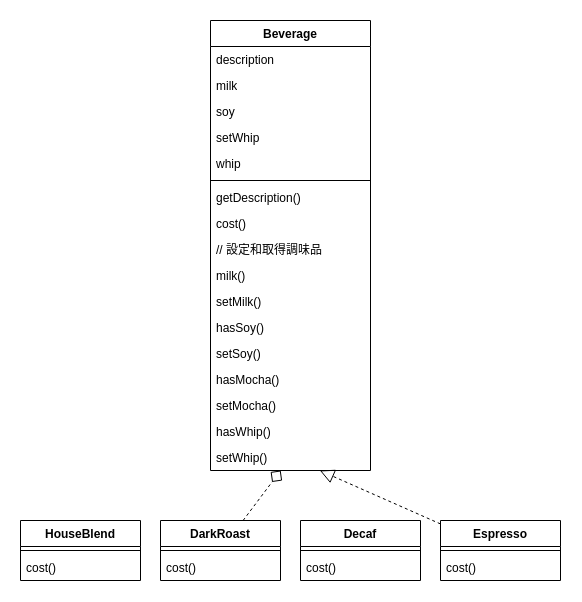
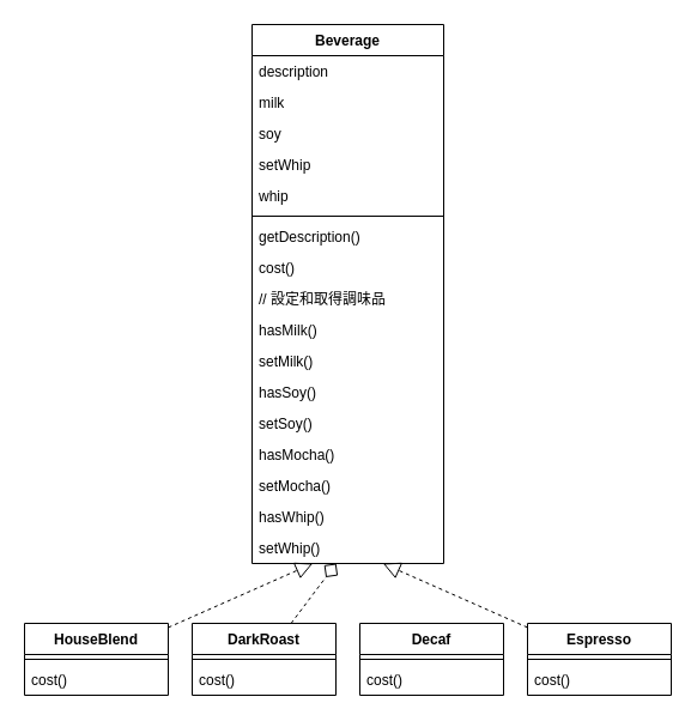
  <mxCell id="0" />
  <mxCell id="1" parent="0" />
  <mxCell id="2" value="Beverage" style="swimlane;fontStyle=1;align=center;verticalAlign=top;childLayout=stackLayout;horizontal=1;startSize=26;horizontalStack=0;resizeParent=1;resizeParentMax=0;resizeLast=0;collapsible=1;marginBottom=0;whiteSpace=wrap;html=1;" vertex="1" parent="1"><mxGeometry x="210" y="20" width="160" height="450" as="geometry" /></mxCell>
  <mxCell id="3" value="description" style="text;strokeColor=none;fillColor=none;align=left;verticalAlign=top;spacingLeft=4;spacingRight=4;overflow=hidden;rotatable=0;points=[[0,0.5],[1,0.5]];portConstraint=eastwest;whiteSpace=wrap;html=1;" vertex="1" parent="2"><mxGeometry y="26" width="160" height="26" as="geometry" /></mxCell>
  <mxCell id="4" value="milk" style="text;strokeColor=none;fillColor=none;align=left;verticalAlign=top;spacingLeft=4;spacingRight=4;overflow=hidden;rotatable=0;points=[[0,0.5],[1,0.5]];portConstraint=eastwest;whiteSpace=wrap;html=1;" vertex="1" parent="2"><mxGeometry y="52" width="160" height="26" as="geometry" /></mxCell>
  <mxCell id="5" value="soy" style="text;strokeColor=none;fillColor=none;align=left;verticalAlign=top;spacingLeft=4;spacingRight=4;overflow=hidden;rotatable=0;points=[[0,0.5],[1,0.5]];portConstraint=eastwest;whiteSpace=wrap;html=1;" vertex="1" parent="2"><mxGeometry y="78" width="160" height="26" as="geometry" /></mxCell>
  <mxCell id="6" value="setWhip" style="text;strokeColor=none;fillColor=none;align=left;verticalAlign=top;spacingLeft=4;spacingRight=4;overflow=hidden;rotatable=0;points=[[0,0.5],[1,0.5]];portConstraint=eastwest;whiteSpace=wrap;html=1;" vertex="1" parent="2"><mxGeometry y="104" width="160" height="26" as="geometry" /></mxCell>
  <mxCell id="7" value="whip" style="text;strokeColor=none;fillColor=none;align=left;verticalAlign=top;spacingLeft=4;spacingRight=4;overflow=hidden;rotatable=0;points=[[0,0.5],[1,0.5]];portConstraint=eastwest;whiteSpace=wrap;html=1;" vertex="1" parent="2"><mxGeometry y="130" width="160" height="26" as="geometry" /></mxCell>
  <mxCell id="8" value="" style="line;strokeWidth=1;fillColor=none;align=left;verticalAlign=middle;spacingTop=-1;spacingLeft=3;spacingRight=3;rotatable=0;labelPosition=right;points=[];portConstraint=eastwest;strokeColor=inherit;" vertex="1" parent="2"><mxGeometry y="156" width="160" height="8" as="geometry" /></mxCell>
  <mxCell id="9" value="getDescription()" style="text;strokeColor=none;fillColor=none;align=left;verticalAlign=top;spacingLeft=4;spacingRight=4;overflow=hidden;rotatable=0;points=[[0,0.5],[1,0.5]];portConstraint=eastwest;whiteSpace=wrap;html=1;" vertex="1" parent="2"><mxGeometry y="164" width="160" height="26" as="geometry" /></mxCell>
  <mxCell id="10" value="cost()" style="text;strokeColor=none;fillColor=none;align=left;verticalAlign=top;spacingLeft=4;spacingRight=4;overflow=hidden;rotatable=0;points=[[0,0.5],[1,0.5]];portConstraint=eastwest;whiteSpace=wrap;html=1;" vertex="1" parent="2"><mxGeometry y="190" width="160" height="26" as="geometry" /></mxCell>
  <mxCell id="11" value="// 設定和取得調味品" style="text;strokeColor=none;fillColor=none;align=left;verticalAlign=top;spacingLeft=4;spacingRight=4;overflow=hidden;rotatable=0;points=[[0,0.5],[1,0.5]];portConstraint=eastwest;whiteSpace=wrap;html=1;" vertex="1" parent="2"><mxGeometry y="216" width="160" height="26" as="geometry" /></mxCell>
- <mxCell id="12" value="milk()" style="text;strokeColor=none;fillColor=none;align=left;verticalAlign=top;spacingLeft=4;spacingRight=4;overflow=hidden;rotatable=0;points=[[0,0.5],[1,0.5]];portConstraint=eastwest;whiteSpace=wrap;html=1;" vertex="1" parent="2"><mxGeometry y="242" width="160" height="26" as="geometry" /></mxCell>
+ <mxCell id="12" value="hasMilk()" style="text;strokeColor=none;fillColor=none;align=left;verticalAlign=top;spacingLeft=4;spacingRight=4;overflow=hidden;rotatable=0;points=[[0,0.5],[1,0.5]];portConstraint=eastwest;whiteSpace=wrap;html=1;" vertex="1" parent="2"><mxGeometry y="242" width="160" height="26" as="geometry" /></mxCell>
  <mxCell id="13" value="setMilk()" style="text;strokeColor=none;fillColor=none;align=left;verticalAlign=top;spacingLeft=4;spacingRight=4;overflow=hidden;rotatable=0;points=[[0,0.5],[1,0.5]];portConstraint=eastwest;whiteSpace=wrap;html=1;" vertex="1" parent="2"><mxGeometry y="268" width="160" height="26" as="geometry" /></mxCell>
  <mxCell id="14" value="hasSoy()" style="text;strokeColor=none;fillColor=none;align=left;verticalAlign=top;spacingLeft=4;spacingRight=4;overflow=hidden;rotatable=0;points=[[0,0.5],[1,0.5]];portConstraint=eastwest;whiteSpace=wrap;html=1;" vertex="1" parent="2"><mxGeometry y="294" width="160" height="26" as="geometry" /></mxCell>
  <mxCell id="15" value="setSoy()" style="text;strokeColor=none;fillColor=none;align=left;verticalAlign=top;spacingLeft=4;spacingRight=4;overflow=hidden;rotatable=0;points=[[0,0.5],[1,0.5]];portConstraint=eastwest;whiteSpace=wrap;html=1;" vertex="1" parent="2"><mxGeometry y="320" width="160" height="26" as="geometry" /></mxCell>
  <mxCell id="16" value="hasMocha()" style="text;strokeColor=none;fillColor=none;align=left;verticalAlign=top;spacingLeft=4;spacingRight=4;overflow=hidden;rotatable=0;points=[[0,0.5],[1,0.5]];portConstraint=eastwest;whiteSpace=wrap;html=1;" vertex="1" parent="2"><mxGeometry y="346" width="160" height="26" as="geometry" /></mxCell>
  <mxCell id="17" value="setMocha()" style="text;strokeColor=none;fillColor=none;align=left;verticalAlign=top;spacingLeft=4;spacingRight=4;overflow=hidden;rotatable=0;points=[[0,0.5],[1,0.5]];portConstraint=eastwest;whiteSpace=wrap;html=1;" vertex="1" parent="2"><mxGeometry y="372" width="160" height="26" as="geometry" /></mxCell>
  <mxCell id="18" value="hasWhip()" style="text;strokeColor=none;fillColor=none;align=left;verticalAlign=top;spacingLeft=4;spacingRight=4;overflow=hidden;rotatable=0;points=[[0,0.5],[1,0.5]];portConstraint=eastwest;whiteSpace=wrap;html=1;" vertex="1" parent="2"><mxGeometry y="398" width="160" height="26" as="geometry" /></mxCell>
  <mxCell id="19" value="setWhip()" style="text;strokeColor=none;fillColor=none;align=left;verticalAlign=top;spacingLeft=4;spacingRight=4;overflow=hidden;rotatable=0;points=[[0,0.5],[1,0.5]];portConstraint=eastwest;whiteSpace=wrap;html=1;" vertex="1" parent="2"><mxGeometry y="424" width="160" height="26" as="geometry" /></mxCell>
  <mxCell id="20" value="HouseBlend" style="swimlane;fontStyle=1;align=center;verticalAlign=top;childLayout=stackLayout;horizontal=1;startSize=26;horizontalStack=0;resizeParent=1;resizeParentMax=0;resizeLast=0;collapsible=1;marginBottom=0;whiteSpace=wrap;html=1;" vertex="1" parent="1"><mxGeometry x="20" y="520" width="120" height="60" as="geometry" /></mxCell>
  <mxCell id="21" value="" style="line;strokeWidth=1;fillColor=none;align=left;verticalAlign=middle;spacingTop=-1;spacingLeft=3;spacingRight=3;rotatable=0;labelPosition=right;points=[];portConstraint=eastwest;strokeColor=inherit;" vertex="1" parent="20"><mxGeometry y="26" width="120" height="8" as="geometry" /></mxCell>
  <mxCell id="22" value="cost()" style="text;strokeColor=none;fillColor=none;align=left;verticalAlign=top;spacingLeft=4;spacingRight=4;overflow=hidden;rotatable=0;points=[[0,0.5],[1,0.5]];portConstraint=eastwest;whiteSpace=wrap;html=1;" vertex="1" parent="20"><mxGeometry y="34" width="120" height="26" as="geometry" /></mxCell>
  <mxCell id="23" value="DarkRoast" style="swimlane;fontStyle=1;align=center;verticalAlign=top;childLayout=stackLayout;horizontal=1;startSize=26;horizontalStack=0;resizeParent=1;resizeParentMax=0;resizeLast=0;collapsible=1;marginBottom=0;whiteSpace=wrap;html=1;" vertex="1" parent="1"><mxGeometry x="160" y="520" width="120" height="60" as="geometry" /></mxCell>
  <mxCell id="24" value="" style="line;strokeWidth=1;fillColor=none;align=left;verticalAlign=middle;spacingTop=-1;spacingLeft=3;spacingRight=3;rotatable=0;labelPosition=right;points=[];portConstraint=eastwest;strokeColor=inherit;" vertex="1" parent="23"><mxGeometry y="26" width="120" height="8" as="geometry" /></mxCell>
  <mxCell id="25" value="cost()" style="text;strokeColor=none;fillColor=none;align=left;verticalAlign=top;spacingLeft=4;spacingRight=4;overflow=hidden;rotatable=0;points=[[0,0.5],[1,0.5]];portConstraint=eastwest;whiteSpace=wrap;html=1;" vertex="1" parent="23"><mxGeometry y="34" width="120" height="26" as="geometry" /></mxCell>
  <mxCell id="26" value="Decaf" style="swimlane;fontStyle=1;align=center;verticalAlign=top;childLayout=stackLayout;horizontal=1;startSize=26;horizontalStack=0;resizeParent=1;resizeParentMax=0;resizeLast=0;collapsible=1;marginBottom=0;whiteSpace=wrap;html=1;" vertex="1" parent="1"><mxGeometry x="300" y="520" width="120" height="60" as="geometry" /></mxCell>
  <mxCell id="27" value="" style="line;strokeWidth=1;fillColor=none;align=left;verticalAlign=middle;spacingTop=-1;spacingLeft=3;spacingRight=3;rotatable=0;labelPosition=right;points=[];portConstraint=eastwest;strokeColor=inherit;" vertex="1" parent="26"><mxGeometry y="26" width="120" height="8" as="geometry" /></mxCell>
  <mxCell id="28" value="cost()" style="text;strokeColor=none;fillColor=none;align=left;verticalAlign=top;spacingLeft=4;spacingRight=4;overflow=hidden;rotatable=0;points=[[0,0.5],[1,0.5]];portConstraint=eastwest;whiteSpace=wrap;html=1;" vertex="1" parent="26"><mxGeometry y="34" width="120" height="26" as="geometry" /></mxCell>
  <mxCell id="29" value="Espresso" style="swimlane;fontStyle=1;align=center;verticalAlign=top;childLayout=stackLayout;horizontal=1;startSize=26;horizontalStack=0;resizeParent=1;resizeParentMax=0;resizeLast=0;collapsible=1;marginBottom=0;whiteSpace=wrap;html=1;" vertex="1" parent="1"><mxGeometry x="440" y="520" width="120" height="60" as="geometry" /></mxCell>
  <mxCell id="30" value="" style="line;strokeWidth=1;fillColor=none;align=left;verticalAlign=middle;spacingTop=-1;spacingLeft=3;spacingRight=3;rotatable=0;labelPosition=right;points=[];portConstraint=eastwest;strokeColor=inherit;" vertex="1" parent="29"><mxGeometry y="26" width="120" height="8" as="geometry" /></mxCell>
  <mxCell id="31" value="cost()" style="text;strokeColor=none;fillColor=none;align=left;verticalAlign=top;spacingLeft=4;spacingRight=4;overflow=hidden;rotatable=0;points=[[0,0.5],[1,0.5]];portConstraint=eastwest;whiteSpace=wrap;html=1;" vertex="1" parent="29"><mxGeometry y="34" width="120" height="26" as="geometry" /></mxCell>
+ <mxCell id="32" value="" style="endArrow=block;dashed=1;endFill=0;endSize=12;html=1;rounded=0;" edge="1" parent="1" source="20" target="19"><mxGeometry width="160" relative="1" as="geometry"><mxPoint x="130" y="710" as="sourcePoint" /><mxPoint x="290" y="710" as="targetPoint" /></mxGeometry></mxCell>
  <mxCell id="33" value="" style="endArrow=diamond;dashed=1;endFill=0;endSize=12;html=1;rounded=0;" edge="1" parent="1" source="23" target="19"><mxGeometry width="160" relative="1" as="geometry"><mxPoint x="143" y="530" as="sourcePoint" /><mxPoint x="277" y="454" as="targetPoint" /></mxGeometry></mxCell>
  <mxCell id="34" value="" style="endArrow=block;dashed=1;endFill=0;endSize=12;html=1;rounded=0;" edge="1" parent="1" source="29" target="19"><mxGeometry width="160" relative="1" as="geometry"><mxPoint x="352" y="530" as="sourcePoint" /><mxPoint x="308" y="454" as="targetPoint" /></mxGeometry></mxCell>
